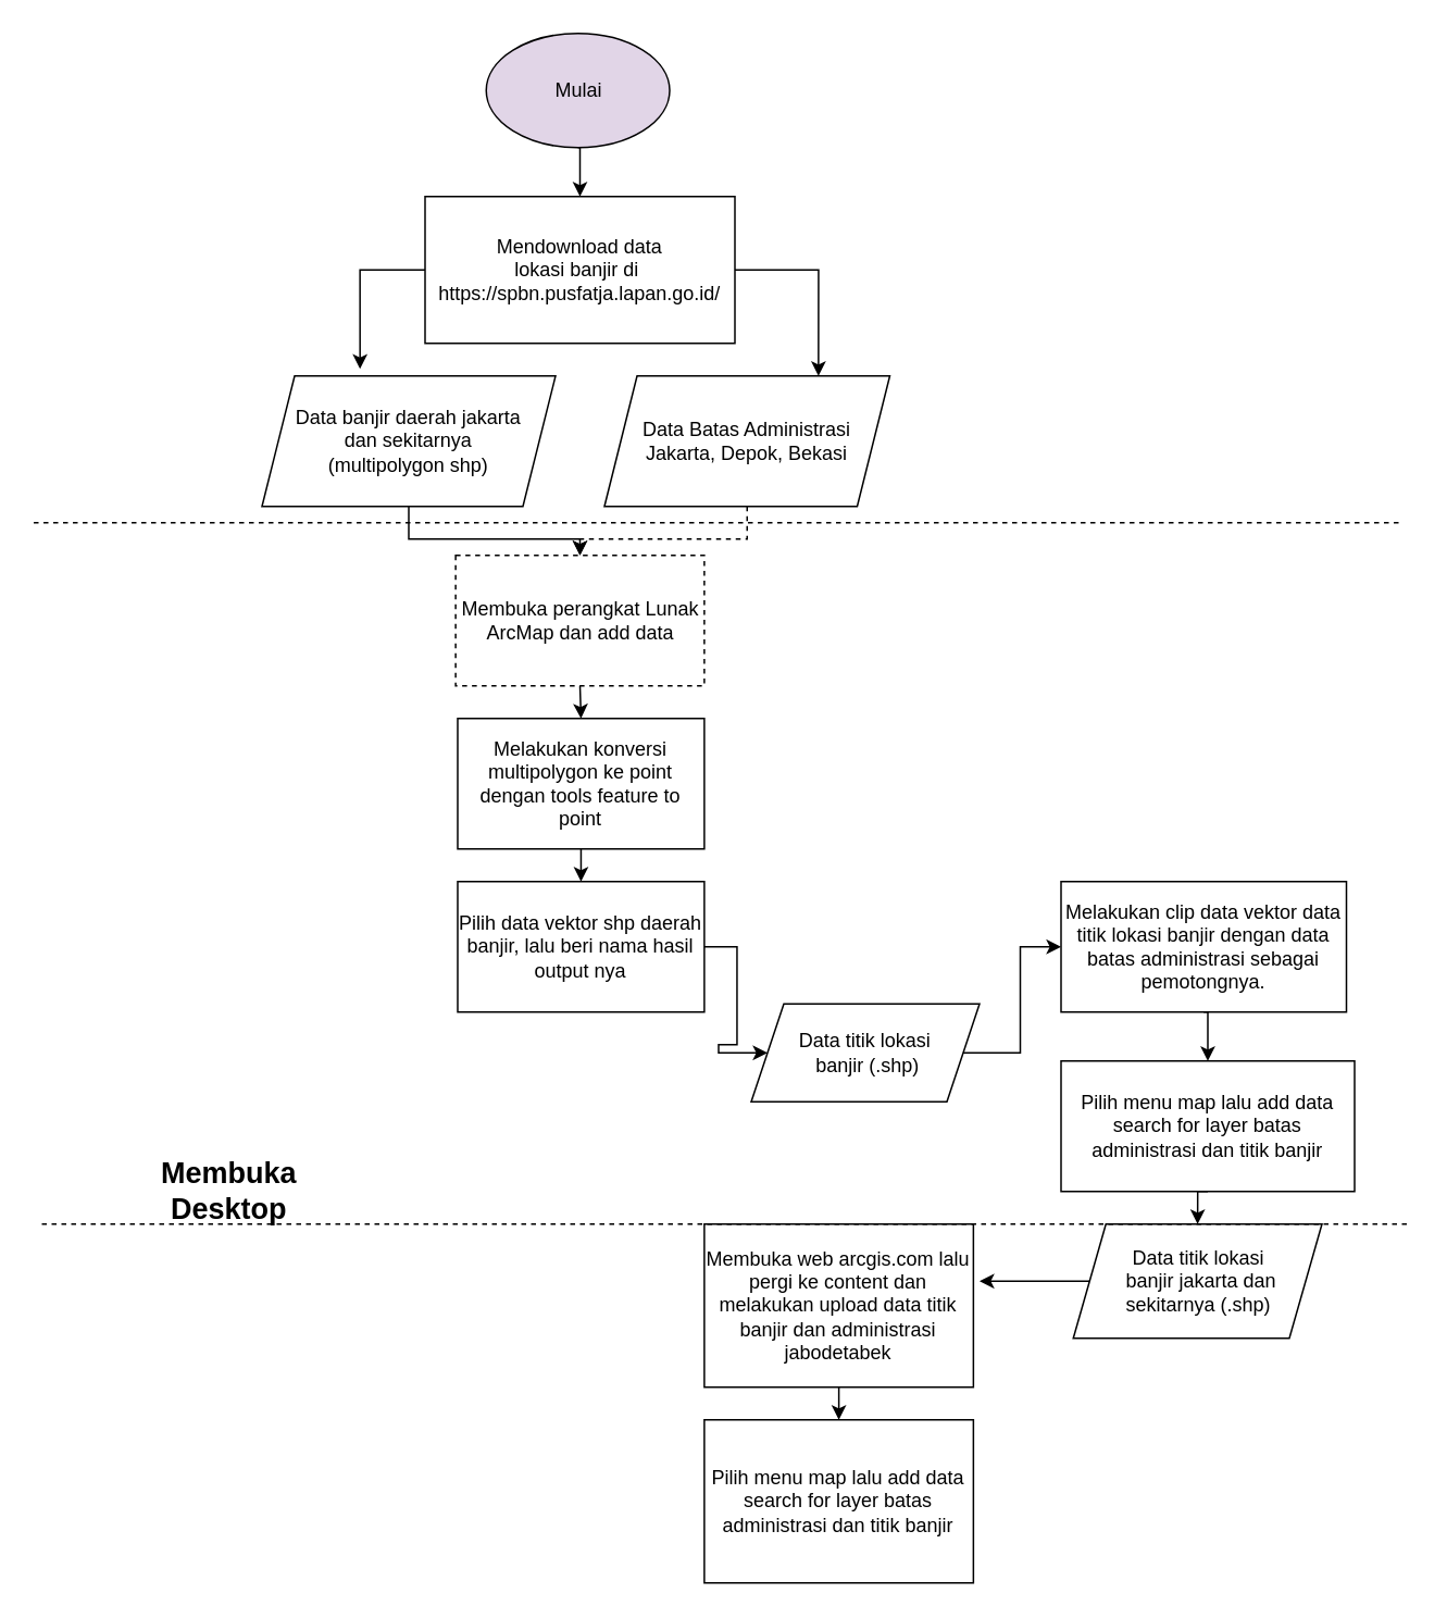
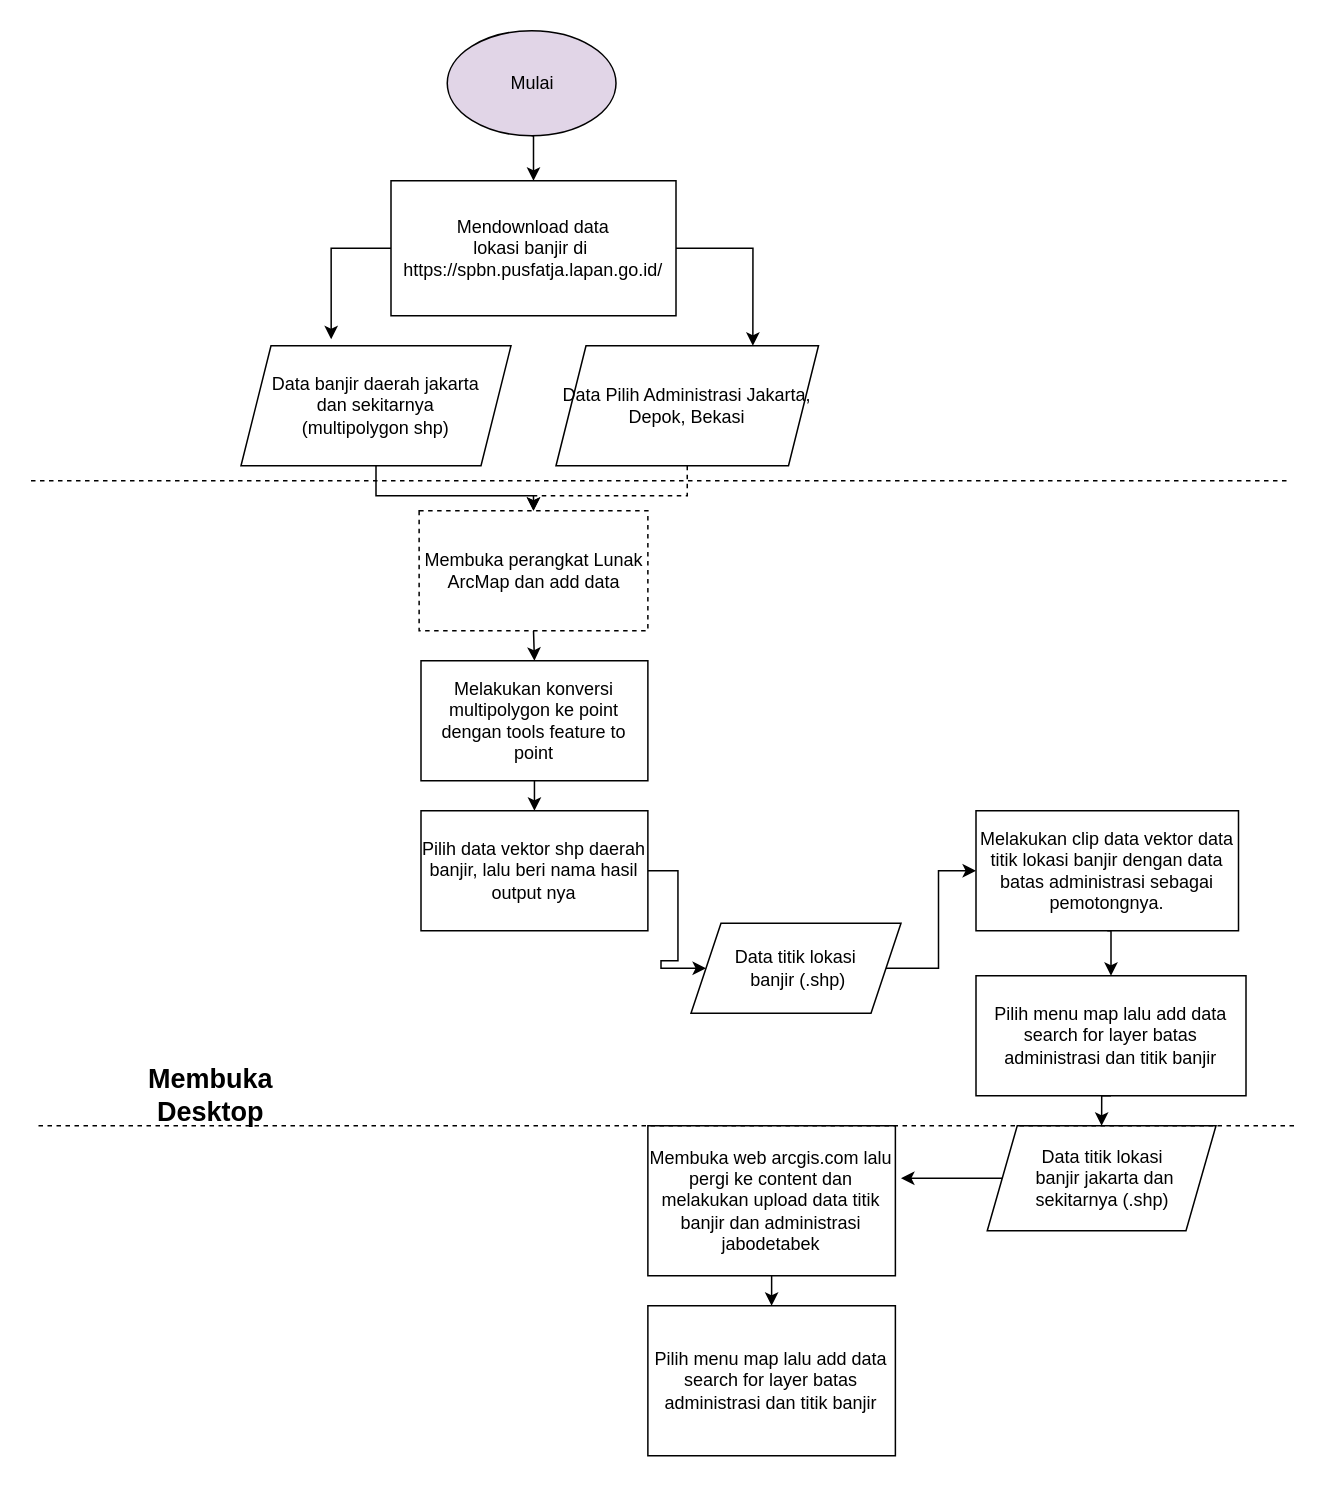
  <mxCell id="0" />
  <mxCell id="1" parent="0" />
  <mxCell id="2" style="edgeStyle=orthogonalEdgeStyle;rounded=0;orthogonalLoop=1;jettySize=auto;html=1;exitX=1;exitY=0.5;exitDx=0;exitDy=0;entryX=0.75;entryY=0;entryDx=0;entryDy=0;" edge="1" parent="1" source="4" target="20"><mxGeometry relative="1" as="geometry" /></mxCell>
  <mxCell id="3" style="edgeStyle=orthogonalEdgeStyle;rounded=0;orthogonalLoop=1;jettySize=auto;html=1;exitX=0;exitY=0.5;exitDx=0;exitDy=0;entryX=0.334;entryY=-0.054;entryDx=0;entryDy=0;entryPerimeter=0;" edge="1" parent="1" source="4" target="8"><mxGeometry relative="1" as="geometry" /></mxCell>
  <mxCell id="4" value="Mendownload data &lt;br&gt;lokasi banjir di&amp;nbsp;&lt;br&gt;https://spbn.pusfatja.lapan.go.id/" style="rounded=0;whiteSpace=wrap;html=1;" parent="1" vertex="1"><mxGeometry x="260" y="120" width="190" height="90" as="geometry" /></mxCell>
  <mxCell id="5" style="edgeStyle=orthogonalEdgeStyle;rounded=0;orthogonalLoop=1;jettySize=auto;html=1;exitX=0.5;exitY=1;exitDx=0;exitDy=0;entryX=0.5;entryY=0;entryDx=0;entryDy=0;" edge="1" parent="1" source="6" target="4"><mxGeometry relative="1" as="geometry" /></mxCell>
  <mxCell id="6" value="Mulai" style="ellipse;whiteSpace=wrap;html=1;fillColor=#e1d5e7;" parent="1" vertex="1"><mxGeometry x="297.5" y="20" width="112.5" height="70" as="geometry" /></mxCell>
  <mxCell id="7" style="edgeStyle=orthogonalEdgeStyle;rounded=0;orthogonalLoop=1;jettySize=auto;html=1;exitX=0.5;exitY=1;exitDx=0;exitDy=0;entryX=0.5;entryY=0;entryDx=0;entryDy=0;" edge="1" parent="1" source="8" target="10"><mxGeometry relative="1" as="geometry" /></mxCell>
  <mxCell id="8" value="Data banjir daerah jakarta &lt;br&gt;dan sekitarnya &lt;br&gt;(multipolygon shp)" style="shape=parallelogram;perimeter=parallelogramPerimeter;whiteSpace=wrap;html=1;fixedSize=1;" parent="1" vertex="1"><mxGeometry x="160" y="230" width="180" height="80" as="geometry" /></mxCell>
  <mxCell id="9" style="edgeStyle=orthogonalEdgeStyle;rounded=0;orthogonalLoop=1;jettySize=auto;html=1;exitX=0.5;exitY=1;exitDx=0;exitDy=0;entryX=0.5;entryY=0;entryDx=0;entryDy=0;" edge="1" parent="1" source="10" target="12"><mxGeometry relative="1" as="geometry" /></mxCell>
  <mxCell id="10" value="Membuka perangkat Lunak ArcMap dan add data" style="rounded=0;whiteSpace=wrap;html=1;dashed=1;" parent="1" vertex="1"><mxGeometry x="278.75" y="340" width="152.5" height="80" as="geometry" /></mxCell>
  <mxCell id="11" style="edgeStyle=orthogonalEdgeStyle;rounded=0;orthogonalLoop=1;jettySize=auto;html=1;exitX=0.5;exitY=1;exitDx=0;exitDy=0;entryX=0.5;entryY=0;entryDx=0;entryDy=0;" edge="1" parent="1" source="12" target="14"><mxGeometry relative="1" as="geometry" /></mxCell>
  <mxCell id="12" value="Melakukan konversi multipolygon ke point dengan tools feature to point" style="rounded=0;whiteSpace=wrap;html=1;" parent="1" vertex="1"><mxGeometry x="280" y="440" width="151.25" height="80" as="geometry" /></mxCell>
  <mxCell id="13" style="edgeStyle=orthogonalEdgeStyle;rounded=0;orthogonalLoop=1;jettySize=auto;html=1;exitX=1;exitY=0.5;exitDx=0;exitDy=0;" edge="1" parent="1" source="14" target="18"><mxGeometry relative="1" as="geometry" /></mxCell>
  <mxCell id="14" value="Pilih data vektor shp daerah banjir, lalu beri nama hasil output nya" style="rounded=0;whiteSpace=wrap;html=1;" parent="1" vertex="1"><mxGeometry x="280" y="540" width="151.25" height="80" as="geometry" /></mxCell>
  <mxCell id="15" style="edgeStyle=orthogonalEdgeStyle;rounded=0;orthogonalLoop=1;jettySize=auto;html=1;exitX=0.5;exitY=1;exitDx=0;exitDy=0;entryX=0.5;entryY=0;entryDx=0;entryDy=0;" edge="1" parent="1" source="16" target="25"><mxGeometry relative="1" as="geometry" /></mxCell>
  <mxCell id="16" value="Membuka web arcgis.com lalu pergi ke content dan melakukan upload data titik banjir dan administrasi jabodetabek" style="rounded=0;whiteSpace=wrap;html=1;" parent="1" vertex="1"><mxGeometry x="431.25" y="750" width="165" height="100" as="geometry" /></mxCell>
  <mxCell id="17" style="edgeStyle=orthogonalEdgeStyle;rounded=0;orthogonalLoop=1;jettySize=auto;html=1;exitX=1;exitY=0.5;exitDx=0;exitDy=0;entryX=0;entryY=0.5;entryDx=0;entryDy=0;" edge="1" parent="1" source="18" target="22"><mxGeometry relative="1" as="geometry" /></mxCell>
  <mxCell id="18" value="Data titik lokasi&lt;br&gt;&amp;nbsp;banjir (.shp)" style="shape=parallelogram;perimeter=parallelogramPerimeter;whiteSpace=wrap;html=1;fixedSize=1;" parent="1" vertex="1"><mxGeometry x="460" y="615" width="140" height="60" as="geometry" /></mxCell>
  <mxCell id="19" style="edgeStyle=orthogonalEdgeStyle;rounded=0;orthogonalLoop=1;jettySize=auto;html=1;exitX=0.5;exitY=1;exitDx=0;exitDy=0;entryX=0.5;entryY=0;entryDx=0;entryDy=0;dashed=1;" edge="1" parent="1" source="20" target="10"><mxGeometry relative="1" as="geometry" /></mxCell>
- <mxCell id="20" value="Data Batas Administrasi Jakarta, Depok, Bekasi" style="shape=parallelogram;perimeter=parallelogramPerimeter;whiteSpace=wrap;html=1;fixedSize=1;" parent="1" vertex="1"><mxGeometry x="370" y="230" width="175" height="80" as="geometry" /></mxCell>
+ <mxCell id="20" value="Data Pilih Administrasi Jakarta, Depok, Bekasi" style="shape=parallelogram;perimeter=parallelogramPerimeter;whiteSpace=wrap;html=1;fixedSize=1;" parent="1" vertex="1"><mxGeometry x="370" y="230" width="175" height="80" as="geometry" /></mxCell>
  <mxCell id="21" style="edgeStyle=orthogonalEdgeStyle;rounded=0;orthogonalLoop=1;jettySize=auto;html=1;exitX=0.5;exitY=1;exitDx=0;exitDy=0;entryX=0.5;entryY=0;entryDx=0;entryDy=0;" edge="1" parent="1" source="22" target="27"><mxGeometry relative="1" as="geometry"><mxPoint x="737.824" y="640" as="targetPoint" /></mxGeometry></mxCell>
  <mxCell id="22" value="Melakukan clip data vektor data titik lokasi banjir dengan data batas administrasi sebagai pemotongnya." style="rounded=0;whiteSpace=wrap;html=1;" vertex="1" parent="1"><mxGeometry x="650" y="540" width="175" height="80" as="geometry" /></mxCell>
  <mxCell id="23" style="edgeStyle=orthogonalEdgeStyle;rounded=0;orthogonalLoop=1;jettySize=auto;html=1;exitX=0;exitY=0.5;exitDx=0;exitDy=0;" edge="1" parent="1" source="24"><mxGeometry relative="1" as="geometry"><mxPoint x="600" y="785" as="targetPoint" /></mxGeometry></mxCell>
  <mxCell id="24" value="Data titik lokasi&lt;br&gt;&amp;nbsp;banjir jakarta dan &lt;br&gt;sekitarnya (.shp)" style="shape=parallelogram;perimeter=parallelogramPerimeter;whiteSpace=wrap;html=1;fixedSize=1;" vertex="1" parent="1"><mxGeometry x="657.5" y="750" width="152.5" height="70" as="geometry" /></mxCell>
  <mxCell id="25" value="Pilih menu map lalu add data search for layer batas administrasi dan titik banjir" style="rounded=0;whiteSpace=wrap;html=1;" vertex="1" parent="1"><mxGeometry x="431.25" y="870" width="165" height="100" as="geometry" /></mxCell>
  <mxCell id="26" style="edgeStyle=orthogonalEdgeStyle;rounded=0;orthogonalLoop=1;jettySize=auto;html=1;exitX=0.5;exitY=1;exitDx=0;exitDy=0;entryX=0.5;entryY=0;entryDx=0;entryDy=0;" edge="1" parent="1" source="27" target="24"><mxGeometry relative="1" as="geometry" /></mxCell>
  <mxCell id="27" value="Pilih menu map lalu add data search for layer batas administrasi dan titik banjir" style="rounded=0;whiteSpace=wrap;html=1;" vertex="1" parent="1"><mxGeometry x="650" y="650" width="180" height="80" as="geometry" /></mxCell>
  <mxCell id="28" value="" style="endArrow=none;dashed=1;html=1;" edge="1" parent="1"><mxGeometry width="50" height="50" relative="1" as="geometry"><mxPoint x="25" y="750" as="sourcePoint" /><mxPoint x="865" y="750" as="targetPoint" /></mxGeometry></mxCell>
  <mxCell id="29" value="&lt;h2&gt;Membuka Desktop&lt;/h2&gt;" style="text;html=1;strokeColor=none;fillColor=none;align=center;verticalAlign=middle;whiteSpace=wrap;rounded=0;" vertex="1" parent="1"><mxGeometry x="60" y="720" width="160" height="20" as="geometry" /></mxCell>
  <mxCell id="30" value="" style="endArrow=none;dashed=1;html=1;" edge="1" parent="1"><mxGeometry width="50" height="50" relative="1" as="geometry"><mxPoint y="320" as="sourcePoint" x="20" /><mxPoint x="860" y="320" as="targetPoint" /></mxGeometry></mxCell>
